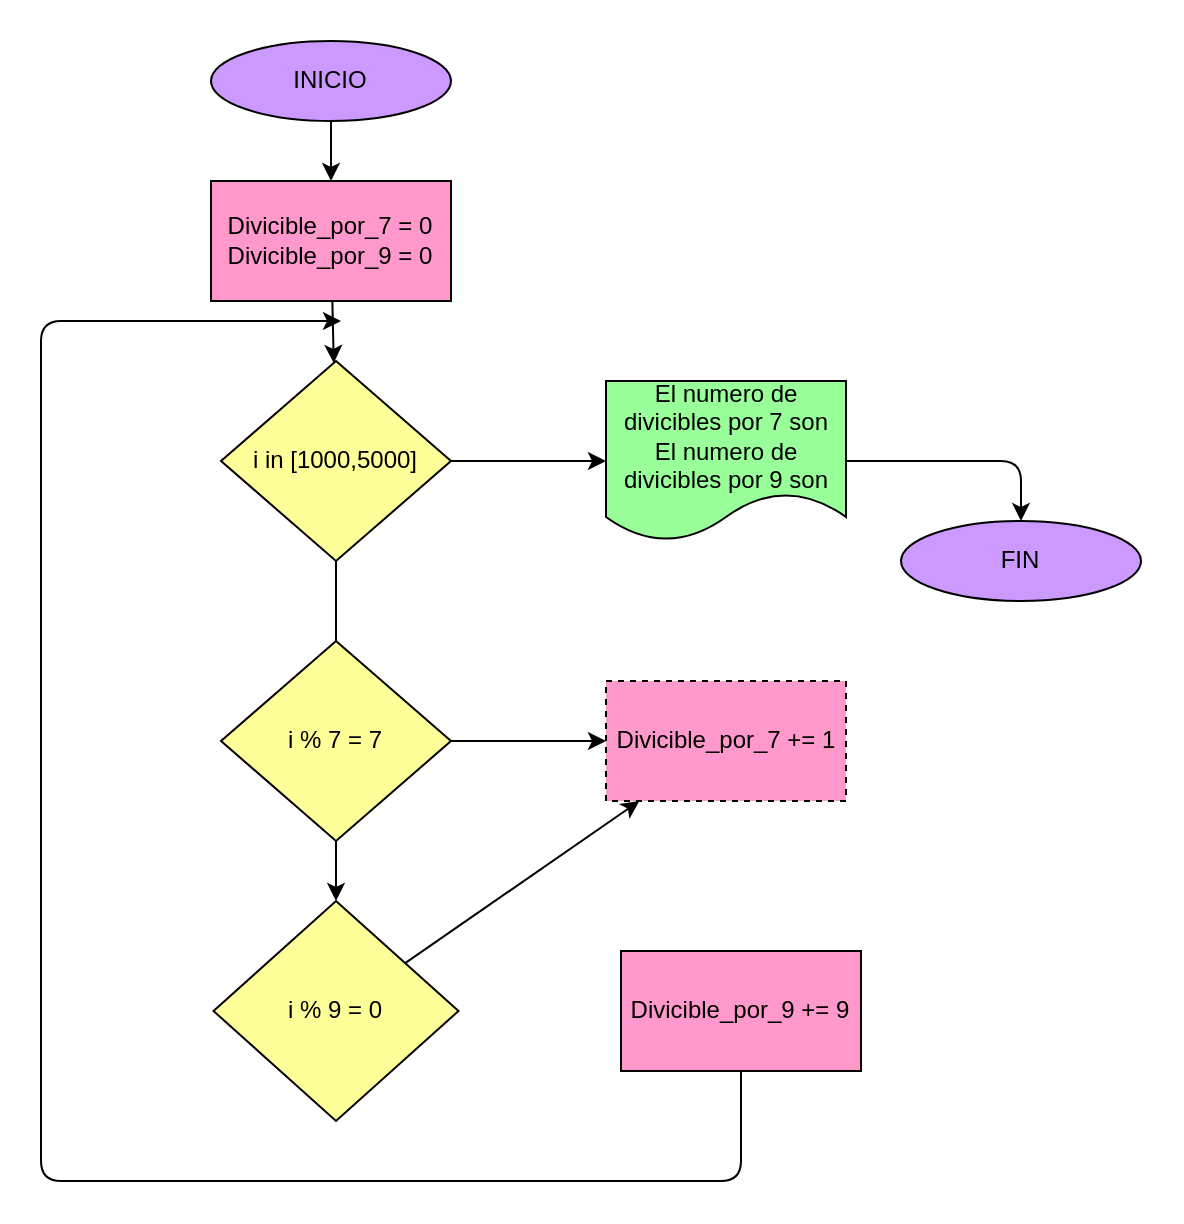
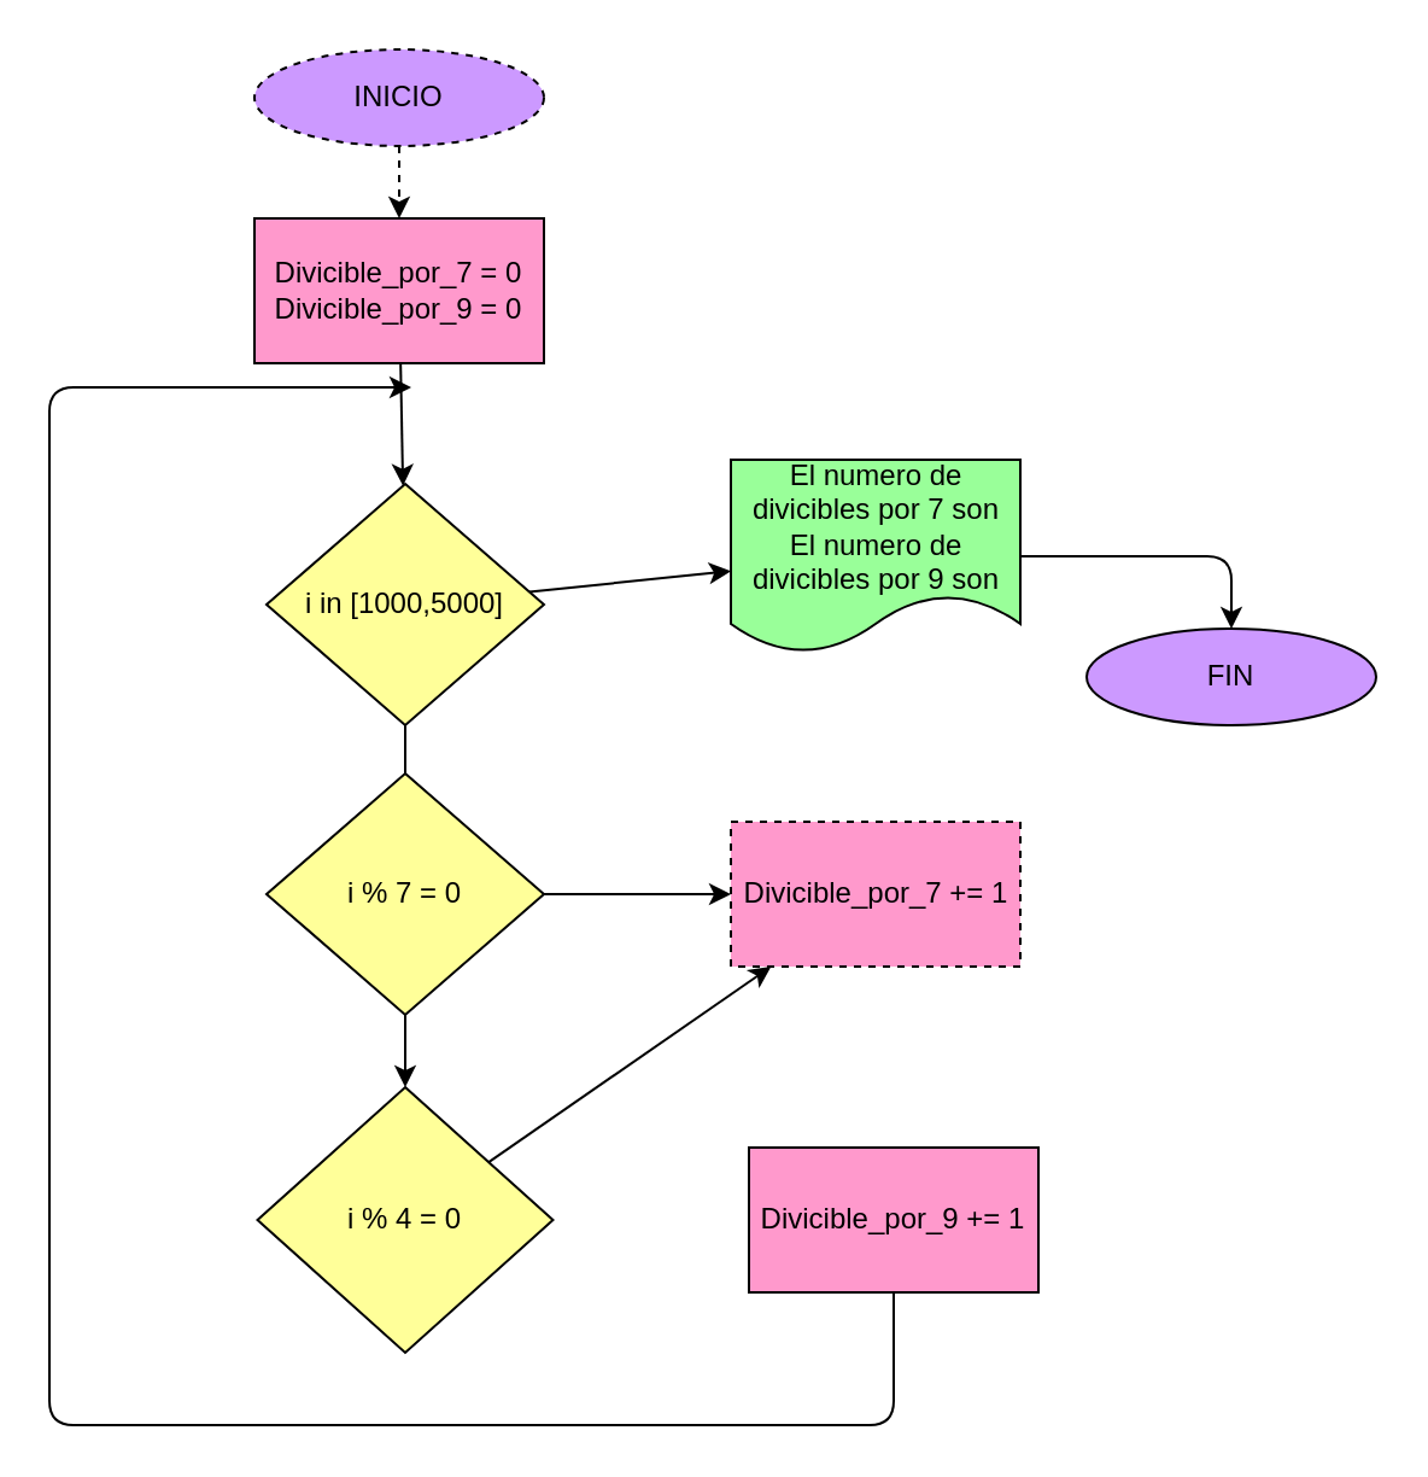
  <mxCell id="0" />
  <mxCell id="1" parent="0" />
- <mxCell id="2" value="" style="edgeStyle=none;html=1;" parent="1" source="3" target="5" edge="1"><mxGeometry relative="1" as="geometry" /></mxCell>
- <mxCell id="3" value="INICIO" style="ellipse;whiteSpace=wrap;html=1;fillColor=#CC99FF;" parent="1" vertex="1"><mxGeometry x="105" width="120" height="40" as="geometry" y="20" /></mxCell>
+ <mxCell id="2" value="" style="edgeStyle=none;html=1;dashed=1;" parent="1" source="3" target="5" edge="1"><mxGeometry relative="1" as="geometry" /></mxCell>
+ <mxCell id="3" value="INICIO" style="ellipse;whiteSpace=wrap;html=1;fillColor=#CC99FF;dashed=1;" parent="1" vertex="1"><mxGeometry x="105" width="120" height="40" as="geometry" y="20" /></mxCell>
  <mxCell id="4" value="" style="edgeStyle=none;html=1;" parent="1" source="5" target="8" edge="1"><mxGeometry relative="1" as="geometry" /></mxCell>
  <mxCell id="5" value="Divicible_por_7 = 0&lt;br&gt;Divicible_por_9 = 0" style="whiteSpace=wrap;html=1;fillColor=#FF99CC;" parent="1" vertex="1"><mxGeometry x="105" y="90" width="120" height="60" as="geometry" /></mxCell>
  <mxCell id="6" value="" style="edgeStyle=none;html=1;endArrow=none;" parent="1" source="8" target="11" edge="1"><mxGeometry relative="1" as="geometry" /></mxCell>
  <mxCell id="7" value="" style="edgeStyle=none;html=1;" edge="1" parent="1" source="8" target="17"><mxGeometry relative="1" as="geometry" /></mxCell>
- <mxCell id="8" value="i in [1000,5000]" style="rhombus;whiteSpace=wrap;html=1;fillColor=#FFFF99;" parent="1" vertex="1"><mxGeometry x="110" y="180" width="115" height="100" as="geometry" /></mxCell>
+ <mxCell id="8" value="i in [1000,5000]" style="rhombus;whiteSpace=wrap;html=1;fillColor=#FFFF99;" parent="1" vertex="1"><mxGeometry x="110" y="200" width="115" height="100" as="geometry" /></mxCell>
  <mxCell id="9" value="" style="edgeStyle=none;html=1;" edge="1" parent="1" source="11" target="12"><mxGeometry relative="1" as="geometry" /></mxCell>
  <mxCell id="10" value="" style="edgeStyle=none;html=1;" edge="1" parent="1" source="11" target="14"><mxGeometry relative="1" as="geometry" /></mxCell>
- <mxCell id="11" value="i % 7 = 7" style="rhombus;whiteSpace=wrap;html=1;fillColor=#FFFF99;" parent="1" vertex="1"><mxGeometry x="110" y="320" width="115" height="100" as="geometry" /></mxCell>
+ <mxCell id="11" value="i % 7 = 0" style="rhombus;whiteSpace=wrap;html=1;fillColor=#FFFF99;" parent="1" vertex="1"><mxGeometry x="110" y="320" width="115" height="100" as="geometry" /></mxCell>
  <mxCell id="12" value="Divicible_por_7 += 1" style="whiteSpace=wrap;html=1;fillColor=#FF99CC;dashed=1;" vertex="1" parent="1"><mxGeometry x="302.5" y="340" width="120" height="60" as="geometry" /></mxCell>
  <mxCell id="13" value="" style="edgeStyle=none;html=1;" edge="1" parent="1" source="14" target="12"><mxGeometry relative="1" as="geometry" /></mxCell>
- <mxCell id="14" value="i % 9 = 0" style="rhombus;whiteSpace=wrap;html=1;fillColor=#FFFF99;" vertex="1" parent="1"><mxGeometry x="106.25" y="450" width="122.5" height="110" as="geometry" /></mxCell>
- <mxCell id="15" value="Divicible_por_9 += 9" style="whiteSpace=wrap;html=1;fillColor=#FF99CC;" vertex="1" parent="1"><mxGeometry x="310" y="475" width="120" height="60" as="geometry" /></mxCell>
+ <mxCell id="14" value="i % 4 = 0" style="rhombus;whiteSpace=wrap;html=1;fillColor=#FFFF99;" vertex="1" parent="1"><mxGeometry x="106.25" y="450" width="122.5" height="110" as="geometry" /></mxCell>
+ <mxCell id="15" value="Divicible_por_9 += 1" style="whiteSpace=wrap;html=1;fillColor=#FF99CC;" vertex="1" parent="1"><mxGeometry x="310" y="475" width="120" height="60" as="geometry" /></mxCell>
  <mxCell id="16" value="" style="endArrow=classic;html=1;exitX=0.5;exitY=1;exitDx=0;exitDy=0;" edge="1" parent="1" source="15"><mxGeometry width="50" height="50" relative="1" as="geometry"><mxPoint x="340" y="680" as="sourcePoint" /><mxPoint x="170" y="160" as="targetPoint" /><Array as="points"><mxPoint x="370" y="590" /><mxPoint x="20" y="590" /><mxPoint x="20" y="160" /></Array></mxGeometry></mxCell>
  <mxCell id="17" value="El numero de divicibles por 7 son&lt;br&gt;El numero de divicibles por 9 son" style="shape=document;whiteSpace=wrap;html=1;boundedLbl=1;fillColor=#99FF99;" vertex="1" parent="1"><mxGeometry x="302.5" y="190" width="120" height="80" as="geometry" /></mxCell>
  <mxCell id="18" value="FIN" style="ellipse;whiteSpace=wrap;html=1;fillColor=#CC99FF;" vertex="1" parent="1"><mxGeometry x="450" y="260" width="120" height="40" as="geometry" /></mxCell>
  <mxCell id="19" value="" style="endArrow=classic;html=1;exitX=1;exitY=0.5;exitDx=0;exitDy=0;entryX=0.5;entryY=0;entryDx=0;entryDy=0;" edge="1" parent="1" source="17" target="18"><mxGeometry width="50" height="50" relative="1" as="geometry"><mxPoint x="490" y="200" as="sourcePoint" /><mxPoint x="540" y="150" as="targetPoint" /><Array as="points"><mxPoint x="510" y="230" /></Array></mxGeometry></mxCell>
